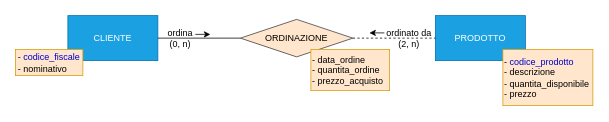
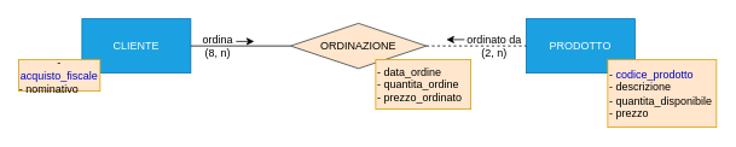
  <mxCell id="0" />
  <mxCell id="1" parent="0" />
  <mxCell id="2" value="PRODOTTO" style="rounded=0;whiteSpace=wrap;html=1;fillColor=#1ba1e2;strokeColor=#006EAF;fontColor=#ffffff;" parent="1" vertex="1"><mxGeometry x="580" y="20" width="120" height="60" as="geometry" /></mxCell>
  <mxCell id="3" value="ORDINAZIONE" style="rhombus;whiteSpace=wrap;html=1;fillColor=#ffe6cc;strokeColor=#36393d;" parent="1" vertex="1"><mxGeometry x="320" y="25" width="150" height="50" as="geometry" /></mxCell>
  <mxCell id="4" value="CLIENTE" style="rounded=0;whiteSpace=wrap;html=1;fillColor=#1ba1e2;strokeColor=#006EAF;fontColor=#ffffff;" parent="1" vertex="1"><mxGeometry x="90" y="20" width="120" height="60" as="geometry" /></mxCell>
- <mxCell id="5" value="- &lt;font color=&quot;#0000cc&quot;&gt;codice_fiscale&lt;/font&gt;&lt;br&gt;&lt;div style=&quot;text-align: left;&quot;&gt;&lt;span style=&quot;background-color: initial;&quot;&gt;- nominativo&amp;nbsp;&lt;/span&gt;&lt;/div&gt;" style="text;html=1;strokeColor=#d79b00;fillColor=#ffe6cc;align=center;verticalAlign=middle;whiteSpace=wrap;rounded=0;" parent="1" vertex="1"><mxGeometry x="20" y="65" width="90" height="35" as="geometry" /></mxCell>
+ <mxCell id="5" value="- &lt;font color=&quot;#0000cc&quot;&gt;acquisto_fiscale&lt;/font&gt;&lt;br&gt;&lt;div style=&quot;text-align: left;&quot;&gt;&lt;span style=&quot;background-color: initial;&quot;&gt;- nominativo&amp;nbsp;&lt;/span&gt;&lt;/div&gt;" style="text;html=1;strokeColor=#d79b00;fillColor=#ffe6cc;align=center;verticalAlign=middle;whiteSpace=wrap;rounded=0;" parent="1" vertex="1"><mxGeometry x="20" y="65" width="90" height="35" as="geometry" /></mxCell>
  <mxCell id="6" value="&lt;div style=&quot;&quot;&gt;&lt;span style=&quot;background-color: initial;&quot;&gt;- &lt;font color=&quot;#0000cc&quot;&gt;codice_prodotto&lt;/font&gt;&lt;/span&gt;&lt;/div&gt;&lt;div style=&quot;&quot;&gt;&lt;span style=&quot;background-color: initial;&quot;&gt;- descrizione&lt;/span&gt;&lt;/div&gt;&lt;div style=&quot;&quot;&gt;&lt;span style=&quot;background-color: initial;&quot;&gt;- quantita_disponibile&lt;/span&gt;&lt;/div&gt;&lt;div style=&quot;&quot;&gt;&lt;span style=&quot;background-color: initial;&quot;&gt;- prezzo&lt;/span&gt;&lt;/div&gt;" style="text;html=1;strokeColor=#d79b00;fillColor=#ffe6cc;align=left;verticalAlign=middle;whiteSpace=wrap;rounded=0;" parent="1" vertex="1"><mxGeometry x="670" y="65" width="120" height="75" as="geometry" /></mxCell>
- <mxCell id="7" value="&lt;div style=&quot;&quot;&gt;&lt;span style=&quot;background-color: initial;&quot;&gt;- data_ordine&lt;/span&gt;&lt;/div&gt;&lt;div style=&quot;&quot;&gt;&lt;span style=&quot;background-color: initial;&quot;&gt;- quantita_ordine&lt;/span&gt;&lt;/div&gt;&lt;div style=&quot;&quot;&gt;&lt;span style=&quot;background-color: initial;&quot;&gt;- prezzo_acquisto&lt;/span&gt;&lt;/div&gt;" style="text;html=1;strokeColor=#d79b00;fillColor=#ffe6cc;align=left;verticalAlign=middle;whiteSpace=wrap;rounded=0;" parent="1" vertex="1"><mxGeometry x="414" y="65" width="105" height="55" as="geometry" /></mxCell>
+ <mxCell id="7" value="&lt;div style=&quot;&quot;&gt;&lt;span style=&quot;background-color: initial;&quot;&gt;- data_ordine&lt;/span&gt;&lt;/div&gt;&lt;div style=&quot;&quot;&gt;&lt;span style=&quot;background-color: initial;&quot;&gt;- quantita_ordine&lt;/span&gt;&lt;/div&gt;&lt;div style=&quot;&quot;&gt;&lt;span style=&quot;background-color: initial;&quot;&gt;- prezzo_ordinato&lt;/span&gt;&lt;/div&gt;" style="text;html=1;strokeColor=#d79b00;fillColor=#ffe6cc;align=left;verticalAlign=middle;whiteSpace=wrap;rounded=0;" parent="1" vertex="1"><mxGeometry x="414" y="65" width="105" height="55" as="geometry" /></mxCell>
  <mxCell id="8" value="" style="endArrow=none;html=1;rounded=0;exitX=1;exitY=0.5;exitDx=0;exitDy=0;" parent="1" source="4" edge="1"><mxGeometry width="50" height="50" relative="1" as="geometry"><mxPoint x="390" y="100" as="sourcePoint" /><mxPoint x="320" y="50" as="targetPoint" /></mxGeometry></mxCell>
  <mxCell id="9" value="" style="endArrow=none;html=1;rounded=0;entryX=0;entryY=0.5;entryDx=0;entryDy=0;dashed=1;" parent="1" source="3" target="2" edge="1"><mxGeometry width="50" height="50" relative="1" as="geometry"><mxPoint x="480" y="49.5" as="sourcePoint" /><mxPoint x="590" y="49.5" as="targetPoint" /></mxGeometry></mxCell>
- <mxCell id="10" value="ordina &lt;br&gt;(0, n)" style="text;html=1;strokeColor=none;fillColor=none;align=center;verticalAlign=middle;whiteSpace=wrap;rounded=0;" parent="1" vertex="1"><mxGeometry x="210" y="35" width="60" height="30" as="geometry" /></mxCell>
+ <mxCell id="10" value="ordina &lt;br&gt;(8, n)" style="text;html=1;strokeColor=none;fillColor=none;align=center;verticalAlign=middle;whiteSpace=wrap;rounded=0;" parent="1" vertex="1"><mxGeometry x="210" y="35" width="60" height="30" as="geometry" /></mxCell>
  <mxCell id="11" value="ordinato da&lt;br&gt;(2, n)" style="text;html=1;strokeColor=none;fillColor=none;align=center;verticalAlign=middle;whiteSpace=wrap;rounded=0;" parent="1" vertex="1"><mxGeometry x="510" y="35" width="70" height="30" as="geometry" /></mxCell>
  <mxCell id="12" value="" style="endArrow=classic;html=1;rounded=0;" parent="1" edge="1"><mxGeometry width="50" height="50" relative="1" as="geometry"><mxPoint x="260" y="45" as="sourcePoint" /><mxPoint x="280" y="45" as="targetPoint" /></mxGeometry></mxCell>
  <mxCell id="13" value="" style="endArrow=classic;html=1;rounded=0;" parent="1" edge="1"><mxGeometry width="50" height="50" relative="1" as="geometry"><mxPoint x="512" y="43" as="sourcePoint" /><mxPoint x="492" y="43" as="targetPoint" /></mxGeometry></mxCell>
